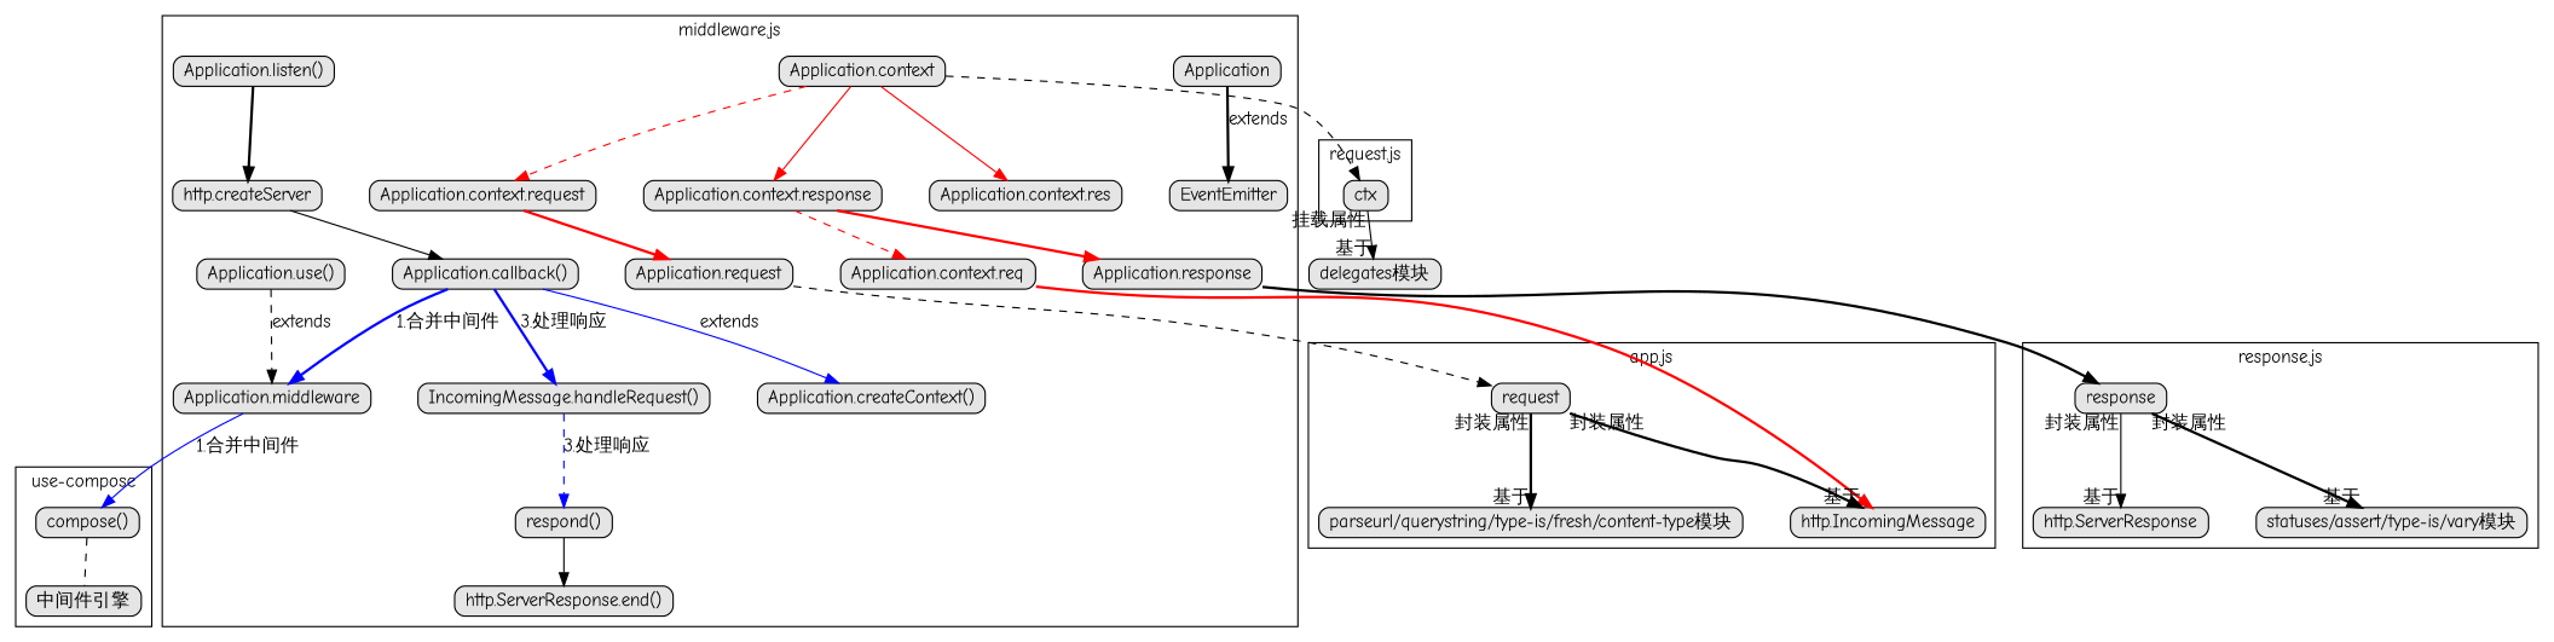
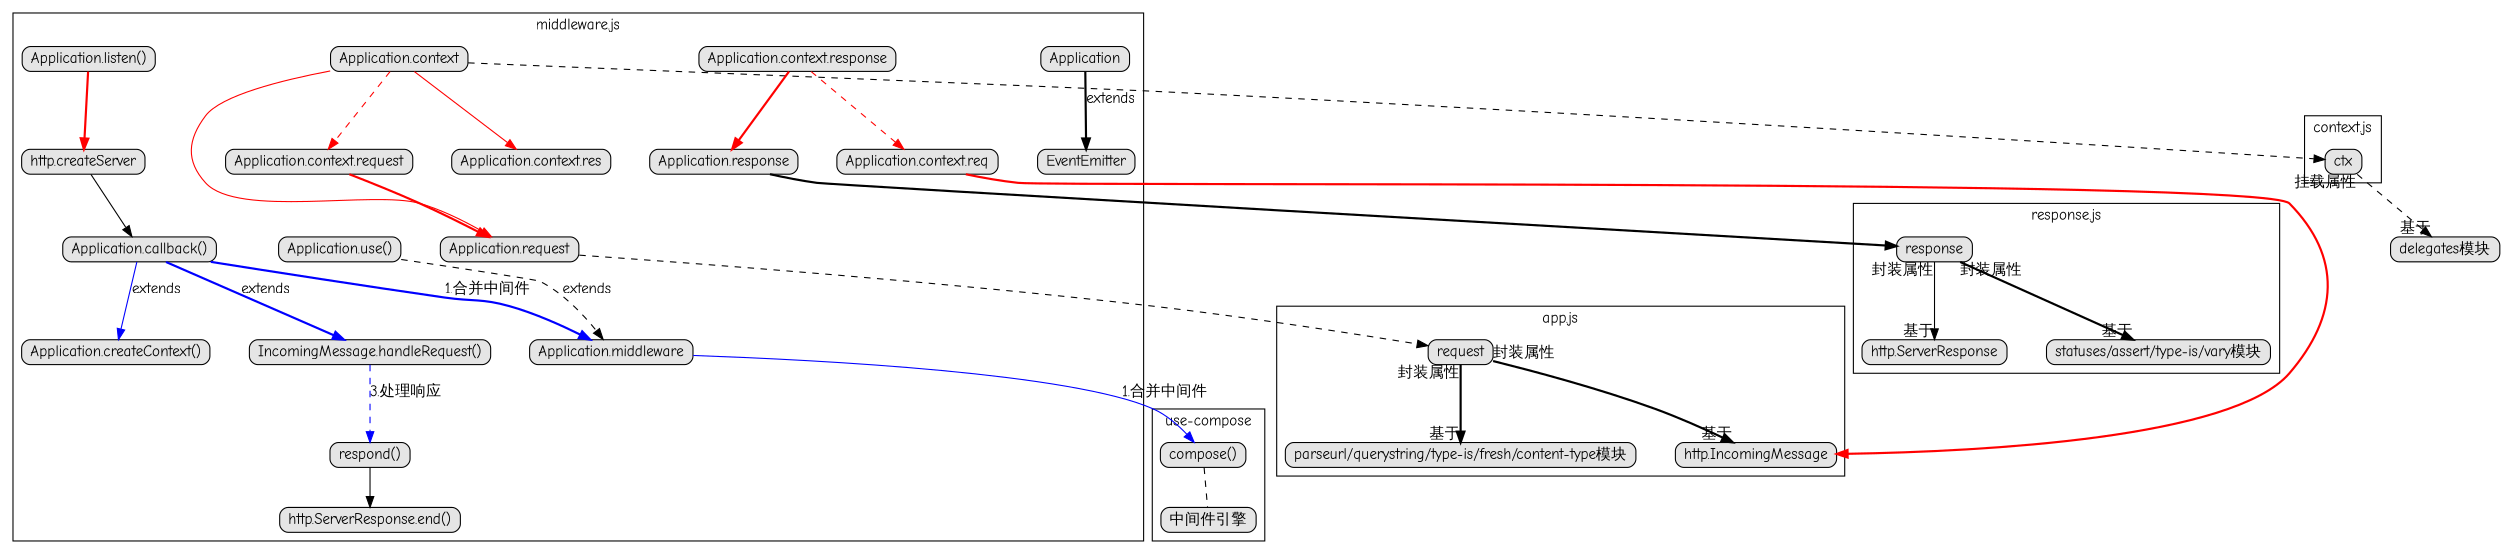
  digraph {
    compound=true
    fixedsize=true
    fontname="Comic Neue"
    nodesep=0.5
    rankdir=TB
    node [concentrate=true fillcolor="#E5E5E5" fontname="Comic Neue" shape=box style="rounded,filled"]
    edge [fontname="Comic Neue" style=bold]
    Application [height=0 width=0]
    EventEmitter [height=0 width=0]
    "Application.middleware" [height=0 width=0]
    "Application.context" [height=0 width=0]
    "Application.context.req" [height=0 width=0]
    "Application.context.res" [height=0 width=0]
    "Application.context.request" [height=0 width=0]
    "Application.context.response" [height=0 width=0]
    "Application.request" [height=0 width=0]
    "Application.response" [height=0 width=0]
    "Application.listen()" [height=0 width=0]
    "http.createServer" [height=0 width=0]
    "Application.callback()" [height=0 width=0]
    "Application.use()" [height=0 width=0]
    "Application.createContext()" [height=0 width=0]
    n16 [height=0 label="IncomingMessage.handleRequest()" width=0]
    "respond()" [height=0 width=0]
    "http.ServerResponse.end()" [height=0 width=0]
    ctx [height=0 width=0]
    request [height=0 width=0]
    "http.IncomingMessage" [height=0 width=0]
    "parseurl/querystring/type-is/fresh/content-type模块" [height=0 width=0]
    response [height=0 width=0]
    "http.ServerResponse" [height=0 width=0]
    "statuses/assert/type-is/vary模块" [height=0 width=0]
    "compose()" [height=0 width=0]
    "中间件引擎" [height=0 width=0]
    "delegates模块" [height=0 width=0]
    subgraph cluster_1 {
      label="middleware.js"
      Application
      EventEmitter
      "Application.middleware"
      "Application.context"
      "Application.context.req"
      "Application.context.res"
      "Application.context.request"
      "Application.context.response"
      "Application.request"
      "Application.response"
      "Application.listen()"
      "http.createServer"
      "Application.callback()"
      "Application.use()"
      "Application.createContext()"
      n16
      "respond()"
      "http.ServerResponse.end()"
    }
    subgraph cluster_2 {
-     label="request.js"
+     label="context.js"
      ctx
    }
    subgraph cluster_3 {
      label="app.js"
      request
      "http.IncomingMessage"
      "parseurl/querystring/type-is/fresh/content-type模块"
    }
    subgraph cluster_4 {
      label="response.js"
      response
      "http.ServerResponse"
      "statuses/assert/type-is/vary模块"
    }
    subgraph cluster_5 {
      label="use-compose"
      "compose()"
      "中间件引擎"
    }
    Application -> EventEmitter [label=extends]
    "Application.middleware" -> "compose()" [color=blue label="1.合并中间件" style=solid]
    "Application.context" -> "Application.context.res" [color=red style=solid]
    "Application.context" -> "Application.context.request" [color=red style=dashed]
-   "Application.context" -> "Application.context.response" [color=red style=solid]
+   "Application.context" -> "Application.request" [color=red style=solid]
    "Application.context" -> ctx [style=dashed]
    "Application.context.req" -> "http.IncomingMessage" [color=red]
    "Application.context.request" -> "Application.request" [color=red]
    "Application.context.response" -> "Application.context.req" [color=red style=dashed]
    "Application.context.response" -> "Application.response" [color=red]
    "Application.request" -> request [style=dashed]
    "Application.response" -> response
-   "Application.listen()" -> "http.createServer"
+   "Application.listen()" -> "http.createServer" [color=red]
    "http.createServer" -> "Application.callback()" [style=solid]
    "Application.callback()" -> "Application.middleware" [color=blue label="1.合并中间件"]
    "Application.callback()" -> "Application.createContext()" [color=blue label=extends style=solid]
-   "Application.callback()" -> n16 [color=blue label="3.处理响应"]
+   "Application.callback()" -> n16 [color=blue label=extends]
    "Application.use()" -> "Application.middleware" [label=extends style=dashed]
    n16 -> "respond()" [color=blue label="3.处理响应" style=dashed]
    "respond()" -> "http.ServerResponse.end()" [style=solid]
-   ctx -> "delegates模块" [headlabel="基于" style=solid taillabel="挂载属性"]
+   ctx -> "delegates模块" [headlabel="基于" style=dashed taillabel="挂载属性"]
    request -> "http.IncomingMessage" [headlabel="基于" taillabel="封装属性"]
    request -> "parseurl/querystring/type-is/fresh/content-type模块" [headlabel="基于" taillabel="封装属性"]
    response -> "http.ServerResponse" [headlabel="基于" style=solid taillabel="封装属性"]
    response -> "statuses/assert/type-is/vary模块" [headlabel="基于" taillabel="封装属性"]
    "compose()" -> "中间件引擎" [dir=none style=dashed]
  }
